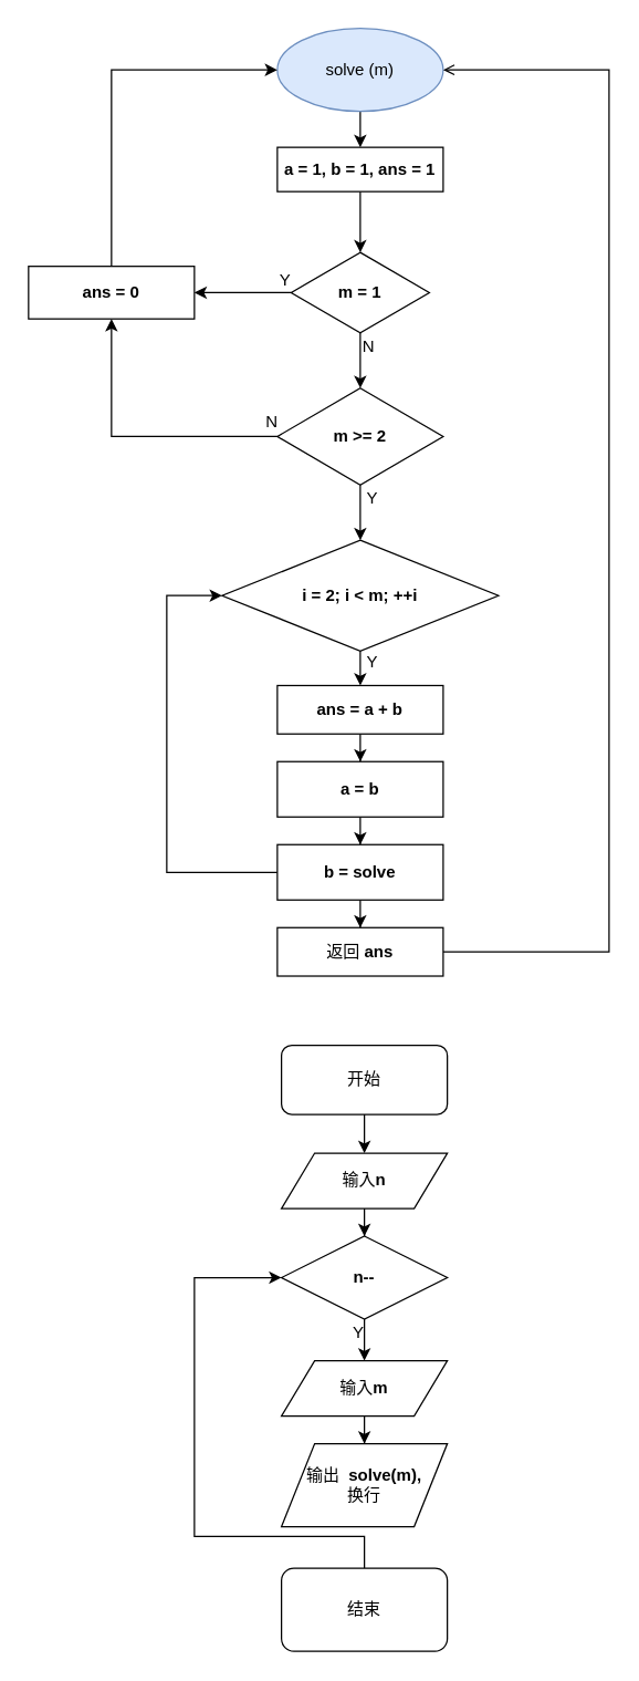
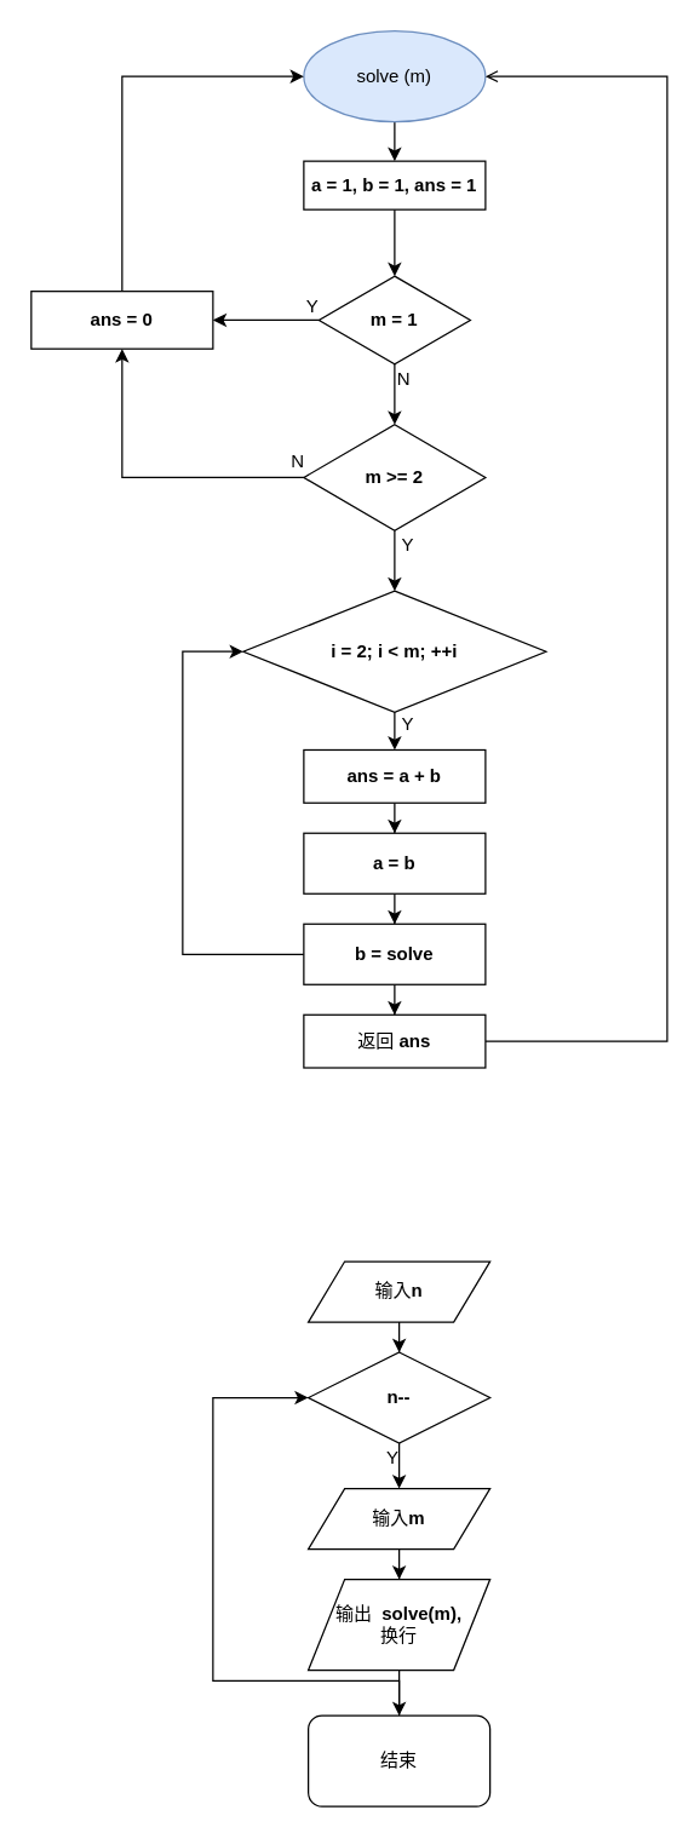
  <mxCell id="0" />
  <mxCell id="1" parent="0" />
- <mxCell id="2" value="" style="edgeStyle=orthogonalEdgeStyle;rounded=0;orthogonalLoop=1;jettySize=auto;html=1;" edge="1" parent="1" source="3" target="5"><mxGeometry relative="1" as="geometry" /></mxCell>
- <mxCell id="3" value="开始" style="rounded=1;whiteSpace=wrap;html=1;" vertex="1" parent="1"><mxGeometry x="203" y="755" width="120" height="50" as="geometry" /></mxCell>
  <mxCell id="4" value="" style="edgeStyle=orthogonalEdgeStyle;rounded=0;orthogonalLoop=1;jettySize=auto;html=1;" edge="1" parent="1" source="5" target="7"><mxGeometry relative="1" as="geometry" /></mxCell>
  <mxCell id="5" value="输入&lt;b&gt;n&lt;/b&gt;" style="shape=parallelogram;perimeter=parallelogramPerimeter;whiteSpace=wrap;html=1;" vertex="1" parent="1"><mxGeometry x="203" y="833" width="120" height="40" as="geometry" /></mxCell>
  <mxCell id="6" value="" style="edgeStyle=orthogonalEdgeStyle;rounded=0;orthogonalLoop=1;jettySize=auto;html=1;" edge="1" parent="1" source="7" target="9"><mxGeometry relative="1" as="geometry" /></mxCell>
  <mxCell id="7" value="n--" style="rhombus;whiteSpace=wrap;html=1;fontStyle=1" vertex="1" parent="1"><mxGeometry x="203" y="893" width="120" height="60" as="geometry" /></mxCell>
  <mxCell id="8" value="" style="edgeStyle=orthogonalEdgeStyle;rounded=0;orthogonalLoop=1;jettySize=auto;html=1;" edge="1" parent="1" source="9" target="11"><mxGeometry relative="1" as="geometry" /></mxCell>
  <mxCell id="9" value="输入&lt;b&gt;m&lt;/b&gt;" style="shape=parallelogram;perimeter=parallelogramPerimeter;whiteSpace=wrap;html=1;" vertex="1" parent="1"><mxGeometry x="203" y="983" width="120" height="40" as="geometry" /></mxCell>
+ <mxCell id="10" value="" style="edgeStyle=orthogonalEdgeStyle;rounded=0;orthogonalLoop=1;jettySize=auto;html=1;" edge="1" parent="1" source="11" target="13"><mxGeometry relative="1" as="geometry" /></mxCell>
  <mxCell id="11" value="输出 &amp;nbsp;&lt;b&gt;solve(m),&lt;/b&gt;&lt;br&gt;换行" style="shape=parallelogram;perimeter=parallelogramPerimeter;whiteSpace=wrap;html=1;" vertex="1" parent="1"><mxGeometry x="203" y="1043" width="120" height="60" as="geometry" /></mxCell>
  <mxCell id="12" style="edgeStyle=orthogonalEdgeStyle;rounded=0;orthogonalLoop=1;jettySize=auto;html=1;entryX=0;entryY=0.5;entryDx=0;entryDy=0;" edge="1" parent="1" source="13" target="7"><mxGeometry relative="1" as="geometry"><Array as="points"><mxPoint x="263" y="1110" /><mxPoint x="140" y="1110" /><mxPoint x="140" y="923" /></Array></mxGeometry></mxCell>
  <mxCell id="13" value="结束" style="rounded=1;whiteSpace=wrap;html=1;" vertex="1" parent="1"><mxGeometry x="203" y="1133" width="120" height="60" as="geometry" /></mxCell>
  <mxCell id="14" value="" style="edgeStyle=orthogonalEdgeStyle;rounded=0;orthogonalLoop=1;jettySize=auto;html=1;" edge="1" parent="1" source="15" target="17"><mxGeometry relative="1" as="geometry" /></mxCell>
  <mxCell id="15" value="solve (m)" style="ellipse;whiteSpace=wrap;html=1;fillColor=#dae8fc;strokeColor=#6c8ebf;" vertex="1" parent="1"><mxGeometry x="200" y="20" width="120" height="60" as="geometry" /></mxCell>
  <mxCell id="16" value="" style="edgeStyle=orthogonalEdgeStyle;rounded=0;orthogonalLoop=1;jettySize=auto;html=1;" edge="1" parent="1" source="17" target="20"><mxGeometry relative="1" as="geometry" /></mxCell>
  <mxCell id="17" value="&lt;b&gt;a = 1, b = 1, ans = 1&lt;/b&gt;" style="rounded=0;whiteSpace=wrap;html=1;" vertex="1" parent="1"><mxGeometry x="200" y="106" width="120" height="32" as="geometry" /></mxCell>
  <mxCell id="18" value="" style="edgeStyle=orthogonalEdgeStyle;rounded=0;orthogonalLoop=1;jettySize=auto;html=1;" edge="1" parent="1" source="20" target="22"><mxGeometry relative="1" as="geometry" /></mxCell>
  <mxCell id="19" value="" style="edgeStyle=orthogonalEdgeStyle;rounded=0;orthogonalLoop=1;jettySize=auto;html=1;" edge="1" parent="1" source="20" target="26"><mxGeometry relative="1" as="geometry" /></mxCell>
  <mxCell id="20" value="&lt;b&gt;m = 1&lt;/b&gt;" style="rhombus;whiteSpace=wrap;html=1;" vertex="1" parent="1"><mxGeometry x="210" y="182" width="100" height="58" as="geometry" /></mxCell>
  <mxCell id="21" style="edgeStyle=orthogonalEdgeStyle;rounded=0;orthogonalLoop=1;jettySize=auto;html=1;" edge="1" parent="1" source="22" target="15"><mxGeometry relative="1" as="geometry"><Array as="points"><mxPoint x="80" y="50" /></Array></mxGeometry></mxCell>
  <mxCell id="22" value="&lt;b&gt;ans = 0&lt;/b&gt;" style="rounded=0;whiteSpace=wrap;html=1;" vertex="1" parent="1"><mxGeometry x="20" y="192" width="120" height="38" as="geometry" /></mxCell>
  <mxCell id="23" value="Y" style="text;html=1;resizable=0;points=[];autosize=1;align=left;verticalAlign=top;spacingTop=-4;" vertex="1" parent="1"><mxGeometry x="200" y="192" width="20" height="20" as="geometry" /></mxCell>
  <mxCell id="24" value="" style="edgeStyle=orthogonalEdgeStyle;rounded=0;orthogonalLoop=1;jettySize=auto;html=1;" edge="1" parent="1" source="26" target="29"><mxGeometry relative="1" as="geometry" /></mxCell>
  <mxCell id="25" style="edgeStyle=orthogonalEdgeStyle;rounded=0;orthogonalLoop=1;jettySize=auto;html=1;entryX=0.5;entryY=1;entryDx=0;entryDy=0;" edge="1" parent="1" source="26" target="22"><mxGeometry relative="1" as="geometry" /></mxCell>
  <mxCell id="26" value="m &amp;gt;= 2" style="rhombus;whiteSpace=wrap;html=1;fontStyle=1" vertex="1" parent="1"><mxGeometry x="200" y="280" width="120" height="70" as="geometry" /></mxCell>
  <mxCell id="27" value="N" style="text;html=1;resizable=0;points=[];autosize=1;align=left;verticalAlign=top;spacingTop=-4;" vertex="1" parent="1"><mxGeometry x="260" y="240" width="20" height="20" as="geometry" /></mxCell>
  <mxCell id="28" value="" style="edgeStyle=orthogonalEdgeStyle;rounded=0;orthogonalLoop=1;jettySize=auto;html=1;" edge="1" parent="1" source="29" target="32"><mxGeometry relative="1" as="geometry" /></mxCell>
  <mxCell id="29" value="&lt;b&gt;i = 2; i &amp;lt; m; ++i&lt;/b&gt;" style="rhombus;whiteSpace=wrap;html=1;" vertex="1" parent="1"><mxGeometry x="160" y="390" width="200" height="80" as="geometry" /></mxCell>
  <mxCell id="30" value="Y" style="text;html=1;resizable=0;points=[];autosize=1;align=left;verticalAlign=top;spacingTop=-4;" vertex="1" parent="1"><mxGeometry x="263" y="350" width="20" height="20" as="geometry" /></mxCell>
  <mxCell id="31" value="" style="edgeStyle=orthogonalEdgeStyle;rounded=0;orthogonalLoop=1;jettySize=auto;html=1;" edge="1" parent="1" source="32" target="35"><mxGeometry relative="1" as="geometry" /></mxCell>
  <mxCell id="32" value="&lt;b&gt;ans = a + b&lt;/b&gt;" style="rounded=0;whiteSpace=wrap;html=1;" vertex="1" parent="1"><mxGeometry x="200" y="495" width="120" height="35" as="geometry" /></mxCell>
  <mxCell id="33" value="Y" style="text;html=1;resizable=0;points=[];autosize=1;align=left;verticalAlign=top;spacingTop=-4;" vertex="1" parent="1"><mxGeometry x="263" y="468" width="20" height="20" as="geometry" /></mxCell>
  <mxCell id="34" value="" style="edgeStyle=orthogonalEdgeStyle;rounded=0;orthogonalLoop=1;jettySize=auto;html=1;" edge="1" parent="1" source="35" target="38"><mxGeometry relative="1" as="geometry" /></mxCell>
  <mxCell id="35" value="&lt;b&gt;a = b&lt;/b&gt;" style="rounded=0;whiteSpace=wrap;html=1;" vertex="1" parent="1"><mxGeometry x="200" y="550" width="120" height="40" as="geometry" /></mxCell>
  <mxCell id="36" style="edgeStyle=orthogonalEdgeStyle;rounded=0;orthogonalLoop=1;jettySize=auto;html=1;entryX=0;entryY=0.5;entryDx=0;entryDy=0;" edge="1" parent="1" source="38" target="29"><mxGeometry relative="1" as="geometry"><Array as="points"><mxPoint x="120" y="630" /><mxPoint x="120" y="430" /></Array></mxGeometry></mxCell>
  <mxCell id="37" value="" style="edgeStyle=orthogonalEdgeStyle;rounded=0;orthogonalLoop=1;jettySize=auto;html=1;" edge="1" parent="1" source="38" target="40"><mxGeometry relative="1" as="geometry" /></mxCell>
  <mxCell id="38" value="&lt;b&gt;b = solve&lt;/b&gt;" style="rounded=0;whiteSpace=wrap;html=1;" vertex="1" parent="1"><mxGeometry x="200" y="610" width="120" height="40" as="geometry" /></mxCell>
  <mxCell id="39" style="edgeStyle=orthogonalEdgeStyle;rounded=0;orthogonalLoop=1;jettySize=auto;html=1;entryX=1;entryY=0.5;entryDx=0;entryDy=0;endArrow=open;" edge="1" parent="1" source="40" target="15"><mxGeometry relative="1" as="geometry"><Array as="points"><mxPoint x="440" y="688" /><mxPoint x="440" y="50" /></Array></mxGeometry></mxCell>
  <mxCell id="40" value="返回&lt;b&gt;&amp;nbsp;ans&lt;/b&gt;" style="rounded=0;whiteSpace=wrap;html=1;" vertex="1" parent="1"><mxGeometry x="200" y="670" width="120" height="35" as="geometry" /></mxCell>
  <mxCell id="41" value="N" style="text;html=1;resizable=0;points=[];autosize=1;align=left;verticalAlign=top;spacingTop=-4;" vertex="1" parent="1"><mxGeometry x="190" y="295" width="20" height="20" as="geometry" /></mxCell>
  <mxCell id="42" value="Y" style="text;html=1;resizable=0;points=[];autosize=1;align=left;verticalAlign=top;spacingTop=-4;" vertex="1" parent="1"><mxGeometry x="253" y="953" width="20" height="20" as="geometry" /></mxCell>
